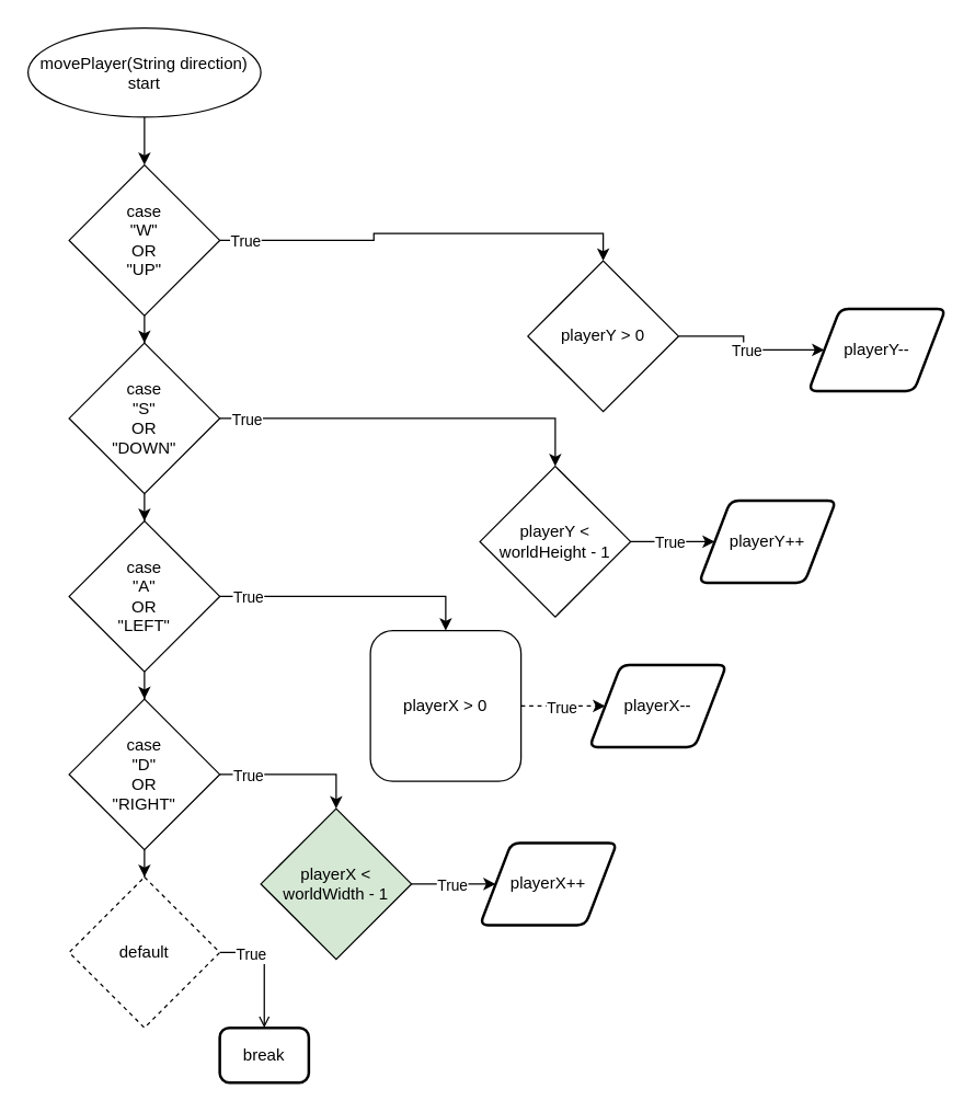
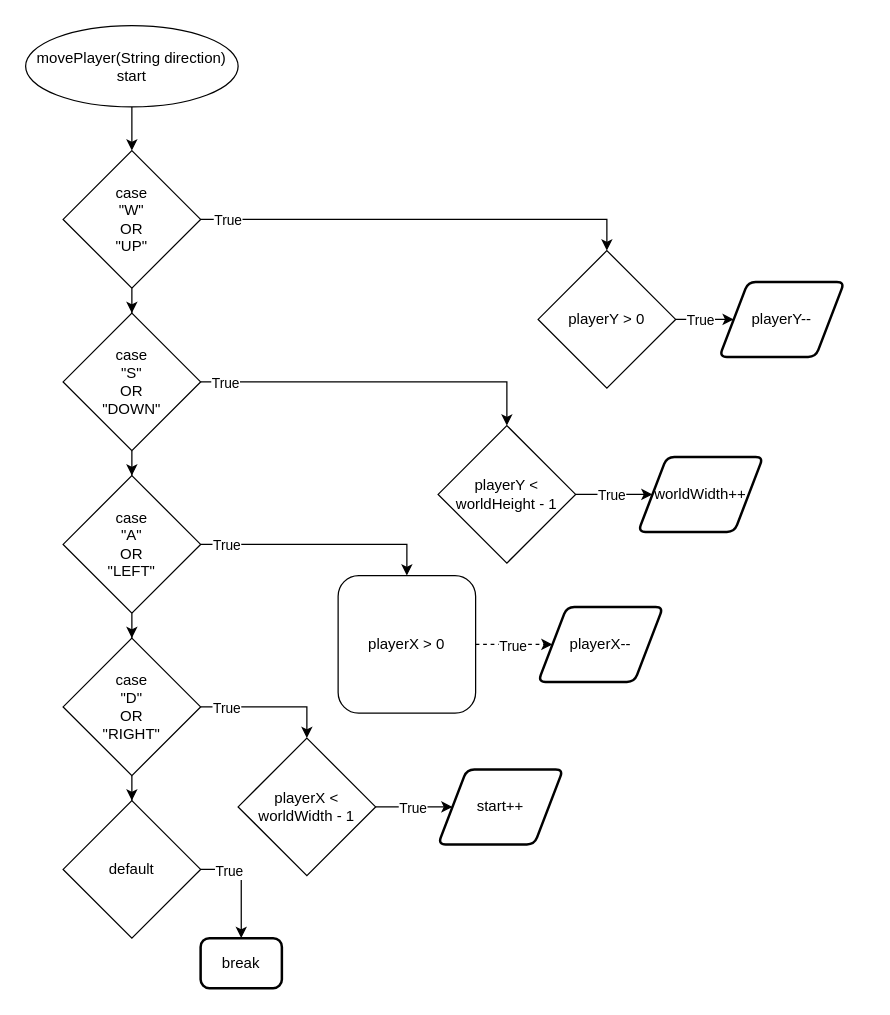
  <mxCell id="0" />
  <mxCell id="1" parent="0" />
  <mxCell id="2" value="" style="edgeStyle=orthogonalEdgeStyle;rounded=0;orthogonalLoop=1;jettySize=auto;html=1;" edge="1" parent="1" source="3" target="7"><mxGeometry relative="1" as="geometry" /></mxCell>
  <mxCell id="3" value="movePlayer(String direction) &lt;br&gt;start" style="ellipse;whiteSpace=wrap;html=1;" vertex="1" parent="1"><mxGeometry x="20" y="20" width="170" height="65" as="geometry" /></mxCell>
  <mxCell id="4" value="" style="edgeStyle=orthogonalEdgeStyle;rounded=0;orthogonalLoop=1;jettySize=auto;html=1;" edge="1" parent="1" source="7" target="11"><mxGeometry relative="1" as="geometry" /></mxCell>
  <mxCell id="5" style="edgeStyle=orthogonalEdgeStyle;rounded=0;orthogonalLoop=1;jettySize=auto;html=1;exitX=1;exitY=0.5;exitDx=0;exitDy=0;entryX=0.5;entryY=0;entryDx=0;entryDy=0;" edge="1" parent="1" source="7" target="25"><mxGeometry relative="1" as="geometry" /></mxCell>
  <mxCell id="6" value="True" style="edgeLabel;html=1;align=center;verticalAlign=middle;resizable=0;points=[];" connectable="0" vertex="1" parent="5"><mxGeometry x="-0.88" relative="1" as="geometry"><mxPoint as="offset" /></mxGeometry></mxCell>
  <mxCell id="7" value="case &lt;br&gt;&quot;W&quot;&lt;br&gt;OR&lt;br&gt;&quot;UP&quot;" style="rhombus;whiteSpace=wrap;html=1;" vertex="1" parent="1"><mxGeometry x="50" y="120" width="110" height="110" as="geometry" /></mxCell>
  <mxCell id="8" value="" style="edgeStyle=orthogonalEdgeStyle;rounded=0;orthogonalLoop=1;jettySize=auto;html=1;" edge="1" parent="1" source="11" target="15"><mxGeometry relative="1" as="geometry" /></mxCell>
  <mxCell id="9" style="edgeStyle=orthogonalEdgeStyle;rounded=0;orthogonalLoop=1;jettySize=auto;html=1;exitX=1;exitY=0.5;exitDx=0;exitDy=0;entryX=0.5;entryY=0;entryDx=0;entryDy=0;" edge="1" parent="1" source="11" target="28"><mxGeometry relative="1" as="geometry" /></mxCell>
  <mxCell id="10" value="True" style="edgeLabel;html=1;align=center;verticalAlign=middle;resizable=0;points=[];" connectable="0" vertex="1" parent="9"><mxGeometry x="-0.864" y="-3" relative="1" as="geometry"><mxPoint y="-3" as="offset" /></mxGeometry></mxCell>
  <mxCell id="11" value="case &lt;br&gt;&quot;S&quot;&lt;br&gt;OR&lt;br&gt;&quot;DOWN&quot;" style="rhombus;whiteSpace=wrap;html=1;" vertex="1" parent="1"><mxGeometry x="50" y="250" width="110" height="110" as="geometry" /></mxCell>
  <mxCell id="12" value="" style="edgeStyle=orthogonalEdgeStyle;rounded=0;orthogonalLoop=1;jettySize=auto;html=1;" edge="1" parent="1" source="15" target="19"><mxGeometry relative="1" as="geometry" /></mxCell>
  <mxCell id="13" style="edgeStyle=orthogonalEdgeStyle;rounded=0;orthogonalLoop=1;jettySize=auto;html=1;exitX=1;exitY=0.5;exitDx=0;exitDy=0;entryX=0.5;entryY=0;entryDx=0;entryDy=0;" edge="1" parent="1" source="15" target="31"><mxGeometry relative="1" as="geometry" /></mxCell>
  <mxCell id="14" value="True" style="edgeLabel;html=1;align=center;verticalAlign=middle;resizable=0;points=[];" connectable="0" vertex="1" parent="13"><mxGeometry x="-0.758" y="1" relative="1" as="geometry"><mxPoint x="-3" y="1" as="offset" /></mxGeometry></mxCell>
  <mxCell id="15" value="case &lt;br&gt;&quot;A&quot;&lt;br&gt;OR&lt;br&gt;&quot;LEFT&quot;" style="rhombus;whiteSpace=wrap;html=1;" vertex="1" parent="1"><mxGeometry x="50" y="380" width="110" height="110" as="geometry" /></mxCell>
  <mxCell id="16" value="" style="edgeStyle=orthogonalEdgeStyle;rounded=0;orthogonalLoop=1;jettySize=auto;html=1;" edge="1" parent="1" source="19" target="22"><mxGeometry relative="1" as="geometry" /></mxCell>
  <mxCell id="17" style="edgeStyle=orthogonalEdgeStyle;rounded=0;orthogonalLoop=1;jettySize=auto;html=1;exitX=1;exitY=0.5;exitDx=0;exitDy=0;entryX=0.5;entryY=0;entryDx=0;entryDy=0;" edge="1" parent="1" source="19" target="34"><mxGeometry relative="1" as="geometry" /></mxCell>
  <mxCell id="18" value="True" style="edgeLabel;html=1;align=center;verticalAlign=middle;resizable=0;points=[];" connectable="0" vertex="1" parent="17"><mxGeometry x="-0.709" y="2" relative="1" as="geometry"><mxPoint x="4" y="2" as="offset" /></mxGeometry></mxCell>
  <mxCell id="19" value="case &lt;br&gt;&quot;D&quot;&lt;br&gt;OR&lt;br&gt;&quot;RIGHT&quot;" style="rhombus;whiteSpace=wrap;html=1;" vertex="1" parent="1"><mxGeometry x="50" y="510" width="110" height="110" as="geometry" /></mxCell>
- <mxCell id="20" style="edgeStyle=orthogonalEdgeStyle;rounded=0;orthogonalLoop=1;jettySize=auto;html=1;exitX=1;exitY=0.5;exitDx=0;exitDy=0;entryX=0.5;entryY=0;entryDx=0;entryDy=0;endArrow=open;" edge="1" parent="1" source="22" target="39"><mxGeometry relative="1" as="geometry" /></mxCell>
+ <mxCell id="20" style="edgeStyle=orthogonalEdgeStyle;rounded=0;orthogonalLoop=1;jettySize=auto;html=1;exitX=1;exitY=0.5;exitDx=0;exitDy=0;entryX=0.5;entryY=0;entryDx=0;entryDy=0;" edge="1" parent="1" source="22" target="39"><mxGeometry relative="1" as="geometry" /></mxCell>
  <mxCell id="21" value="True" style="edgeLabel;html=1;align=center;verticalAlign=middle;resizable=0;points=[];" connectable="0" vertex="1" parent="20"><mxGeometry x="-0.496" y="-1" relative="1" as="geometry"><mxPoint as="offset" /></mxGeometry></mxCell>
- <mxCell id="22" value="default" style="rhombus;whiteSpace=wrap;html=1;dashed=1;" vertex="1" parent="1"><mxGeometry x="50" y="640" width="110" height="110" as="geometry" /></mxCell>
+ <mxCell id="22" value="default" style="rhombus;whiteSpace=wrap;html=1;" vertex="1" parent="1"><mxGeometry x="50" y="640" width="110" height="110" as="geometry" /></mxCell>
  <mxCell id="23" value="" style="edgeStyle=orthogonalEdgeStyle;rounded=0;orthogonalLoop=1;jettySize=auto;html=1;" edge="1" parent="1" source="25" target="35"><mxGeometry relative="1" as="geometry" /></mxCell>
  <mxCell id="24" value="True" style="edgeLabel;html=1;align=center;verticalAlign=middle;resizable=0;points=[];" connectable="0" vertex="1" parent="23"><mxGeometry x="0.01" relative="1" as="geometry"><mxPoint as="offset" /></mxGeometry></mxCell>
- <mxCell id="25" value="playerY &amp;gt; 0" style="rhombus;whiteSpace=wrap;html=1;" vertex="1" parent="1"><mxGeometry x="385" y="190" width="110" height="110" as="geometry" /></mxCell>
+ <mxCell id="25" value="playerY &amp;gt; 0" style="rhombus;whiteSpace=wrap;html=1;" vertex="1" parent="1"><mxGeometry x="430" y="200" width="110" height="110" as="geometry" /></mxCell>
  <mxCell id="26" value="" style="edgeStyle=orthogonalEdgeStyle;rounded=0;orthogonalLoop=1;jettySize=auto;html=1;" edge="1" parent="1" source="28" target="36"><mxGeometry relative="1" as="geometry" /></mxCell>
  <mxCell id="27" value="True" style="edgeLabel;html=1;align=center;verticalAlign=middle;resizable=0;points=[];" connectable="0" vertex="1" parent="26"><mxGeometry x="-0.456" y="3" relative="1" as="geometry"><mxPoint x="11" y="3" as="offset" /></mxGeometry></mxCell>
  <mxCell id="28" value="playerY &amp;lt; worldHeight - 1" style="rhombus;whiteSpace=wrap;html=1;" vertex="1" parent="1"><mxGeometry x="350" y="340" width="110" height="110" as="geometry" /></mxCell>
  <mxCell id="29" value="" style="edgeStyle=orthogonalEdgeStyle;rounded=0;orthogonalLoop=1;jettySize=auto;html=1;dashed=1;" edge="1" parent="1" source="31" target="37"><mxGeometry relative="1" as="geometry" /></mxCell>
  <mxCell id="30" value="True" style="edgeLabel;html=1;align=center;verticalAlign=middle;resizable=0;points=[];" connectable="0" vertex="1" parent="29"><mxGeometry x="-0.049" y="-1" relative="1" as="geometry"><mxPoint as="offset" /></mxGeometry></mxCell>
  <mxCell id="31" value="playerX &amp;gt; 0" style="whiteSpace=wrap;html=1;rounded=1;" vertex="1" parent="1"><mxGeometry x="270" y="460" width="110" height="110" as="geometry" /></mxCell>
  <mxCell id="32" value="" style="edgeStyle=orthogonalEdgeStyle;rounded=0;orthogonalLoop=1;jettySize=auto;html=1;" edge="1" parent="1" source="34" target="38"><mxGeometry relative="1" as="geometry" /></mxCell>
  <mxCell id="33" value="True" style="edgeLabel;html=1;align=center;verticalAlign=middle;resizable=0;points=[];" connectable="0" vertex="1" parent="32"><mxGeometry x="-0.049" relative="1" as="geometry"><mxPoint as="offset" /></mxGeometry></mxCell>
- <mxCell id="34" value="playerX &amp;lt; worldWidth - 1" style="rhombus;whiteSpace=wrap;html=1;fillColor=#d5e8d4;" vertex="1" parent="1"><mxGeometry x="190" y="590" width="110" height="110" as="geometry" /></mxCell>
- <mxCell id="35" value="playerY--" style="shape=parallelogram;html=1;strokeWidth=2;perimeter=parallelogramPerimeter;whiteSpace=wrap;rounded=1;arcSize=12;size=0.23;" vertex="1" parent="1"><mxGeometry x="590" y="225" width="100" height="60" as="geometry" /></mxCell>
- <mxCell id="36" value="playerY++" style="shape=parallelogram;html=1;strokeWidth=2;perimeter=parallelogramPerimeter;whiteSpace=wrap;rounded=1;arcSize=12;size=0.23;" vertex="1" parent="1"><mxGeometry x="510" y="365" width="100" height="60" as="geometry" /></mxCell>
+ <mxCell id="34" value="playerX &amp;lt; worldWidth - 1" style="rhombus;whiteSpace=wrap;html=1;" vertex="1" parent="1"><mxGeometry x="190" y="590" width="110" height="110" as="geometry" /></mxCell>
+ <mxCell id="35" value="playerY--" style="shape=parallelogram;html=1;strokeWidth=2;perimeter=parallelogramPerimeter;whiteSpace=wrap;rounded=1;arcSize=12;size=0.23;" vertex="1" parent="1"><mxGeometry x="575" y="225" width="100" height="60" as="geometry" /></mxCell>
+ <mxCell id="36" value="worldWidth++" style="shape=parallelogram;html=1;strokeWidth=2;perimeter=parallelogramPerimeter;whiteSpace=wrap;rounded=1;arcSize=12;size=0.23;" vertex="1" parent="1"><mxGeometry x="510" y="365" width="100" height="60" as="geometry" /></mxCell>
  <mxCell id="37" value="playerX--" style="shape=parallelogram;html=1;strokeWidth=2;perimeter=parallelogramPerimeter;whiteSpace=wrap;rounded=1;arcSize=12;size=0.23;" vertex="1" parent="1"><mxGeometry x="430" y="485" width="100" height="60" as="geometry" /></mxCell>
- <mxCell id="38" value="playerX++" style="shape=parallelogram;html=1;strokeWidth=2;perimeter=parallelogramPerimeter;whiteSpace=wrap;rounded=1;arcSize=12;size=0.23;" vertex="1" parent="1"><mxGeometry x="350" y="615" width="100" height="60" as="geometry" /></mxCell>
+ <mxCell id="38" value="start++" style="shape=parallelogram;html=1;strokeWidth=2;perimeter=parallelogramPerimeter;whiteSpace=wrap;rounded=1;arcSize=12;size=0.23;" vertex="1" parent="1"><mxGeometry x="350" y="615" width="100" height="60" as="geometry" /></mxCell>
  <mxCell id="39" value="break" style="rounded=1;whiteSpace=wrap;html=1;absoluteArcSize=1;arcSize=14;strokeWidth=2;" vertex="1" parent="1"><mxGeometry x="160" y="750" width="65" height="40" as="geometry" /></mxCell>
